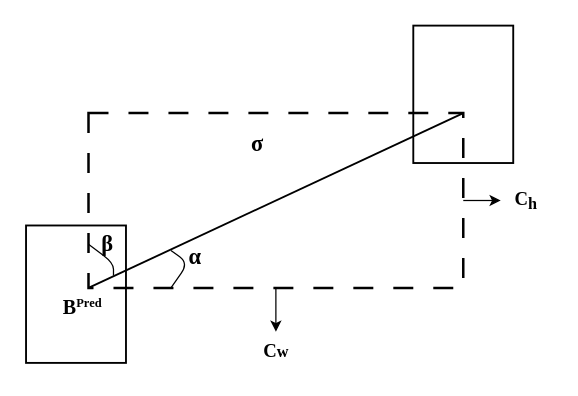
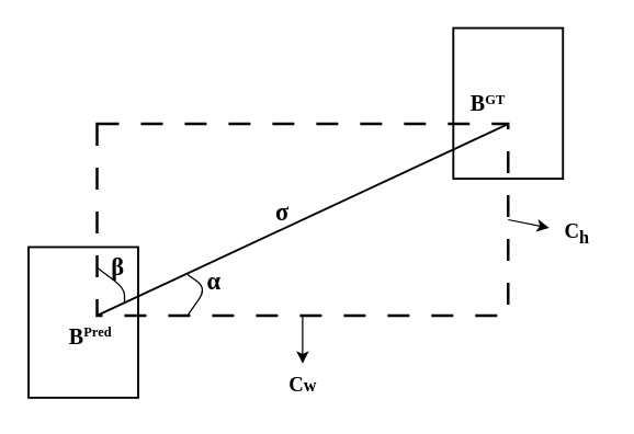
  <mxCell id="0" />
  <mxCell id="1" parent="0" />
  <mxCell id="2" value="" style="rounded=0;whiteSpace=wrap;html=1;fillColor=none;strokeWidth=1.5;fontFamily=Times New Roman;spacing=2;fontSize=13;fontStyle=1" vertex="1" parent="1"><mxGeometry x="20" y="180" width="80" height="110" as="geometry" /></mxCell>
  <mxCell id="3" value="" style="rounded=0;whiteSpace=wrap;html=1;fillColor=none;dashed=1;strokeWidth=2;dashPattern=8 8;fontFamily=Times New Roman;spacing=2;fontSize=13;fontStyle=1" vertex="1" parent="1"><mxGeometry x="70" y="90" width="300" height="140" as="geometry" /></mxCell>
  <mxCell id="4" value="" style="endArrow=none;html=1;rounded=0;exitX=0;exitY=1;exitDx=0;exitDy=0;entryX=1;entryY=0;entryDx=0;entryDy=0;strokeWidth=1.5;fontFamily=Times New Roman;spacing=2;fontSize=13;fontStyle=1" edge="1" parent="1" source="3" target="3"><mxGeometry width="50" height="50" relative="1" as="geometry"><mxPoint x="-40" y="240" as="sourcePoint" /><mxPoint x="10" y="190" as="targetPoint" /></mxGeometry></mxCell>
  <mxCell id="5" value="" style="rounded=0;whiteSpace=wrap;html=1;fillColor=none;strokeWidth=1.5;fontFamily=Times New Roman;spacing=2;fontSize=13;fontStyle=1" vertex="1" parent="1"><mxGeometry x="330" y="20" width="80" height="110" as="geometry" /></mxCell>
  <mxCell id="6" value="" style="endArrow=none;html=1;rounded=1;entryX=0;entryY=0.75;entryDx=0;entryDy=0;fontFamily=Times New Roman;spacing=2;fontSize=13;fontStyle=1" edge="1" parent="1" target="3"><mxGeometry width="50" height="50" relative="1" as="geometry"><mxPoint x="90" y="220" as="sourcePoint" /><mxPoint x="260" y="190" as="targetPoint" /><Array as="points"><mxPoint x="90" y="210" /></Array></mxGeometry></mxCell>
  <mxCell id="7" value="" style="endArrow=none;html=1;rounded=1;fontFamily=Times New Roman;spacing=2;fontSize=13;fontStyle=1" edge="1" parent="1"><mxGeometry width="50" height="50" relative="1" as="geometry"><mxPoint x="136" y="200" as="sourcePoint" /><mxPoint x="136" y="230" as="targetPoint" /><Array as="points"><mxPoint x="150" y="210" /></Array></mxGeometry></mxCell>
  <mxCell id="8" value="&lt;font style=&quot;&quot;&gt;&lt;font style=&quot;font-size: 16px;&quot;&gt;B&lt;/font&gt;&lt;sup style=&quot;&quot;&gt;&lt;font style=&quot;font-size: 10px;&quot;&gt;Pred&lt;/font&gt;&lt;/sup&gt;&lt;/font&gt;" style="text;html=1;align=center;verticalAlign=middle;resizable=0;points=[];autosize=1;strokeColor=none;fillColor=none;fontFamily=Times New Roman;spacing=2;fontSize=13;fontStyle=1" vertex="1" parent="1"><mxGeometry x="40" y="230" width="50" height="30" as="geometry" /></mxCell>
  <mxCell id="9" value="&lt;font style=&quot;font-size: 18px;&quot;&gt;α&lt;/font&gt;" style="text;html=1;align=center;verticalAlign=middle;resizable=0;points=[];autosize=1;strokeColor=none;fillColor=none;fontFamily=Times New Roman;spacing=2;fontSize=18;fontStyle=1" vertex="1" parent="1"><mxGeometry x="140" y="185" width="30" height="40" as="geometry" /></mxCell>
  <mxCell id="10" value="β" style="text;html=1;align=center;verticalAlign=middle;resizable=0;points=[];autosize=1;strokeColor=none;fillColor=none;fontFamily=Times New Roman;spacing=2;fontSize=18;fontStyle=1" vertex="1" parent="1"><mxGeometry x="70" y="175" width="30" height="40" as="geometry" /></mxCell>
- <mxCell id="11" value="σ" style="text;html=1;align=center;verticalAlign=middle;resizable=0;points=[];autosize=1;strokeColor=none;fillColor=none;fontFamily=Times New Roman;spacing=2;fontSize=18;fontStyle=1" vertex="1" parent="1"><mxGeometry x="190" y="95" width="30" height="40" as="geometry" /></mxCell>
- <mxCell id="13" value="&lt;font style=&quot;&quot;&gt;&lt;font style=&quot;font-size: 15px;&quot;&gt;C&lt;/font&gt;&lt;sub style=&quot;font-size: 13px;&quot;&gt;h&lt;/sub&gt;&lt;/font&gt;" style="text;html=1;align=center;verticalAlign=middle;resizable=0;points=[];autosize=1;strokeColor=none;fillColor=none;fontSize=13;fontFamily=Times New Roman;fontStyle=1" vertex="1" parent="1"><mxGeometry x="400" y="145" width="40" height="30" as="geometry" /></mxCell>
+ <mxCell id="11" value="σ" style="text;html=1;align=center;verticalAlign=middle;resizable=0;points=[];autosize=1;strokeColor=none;fillColor=none;fontFamily=Times New Roman;spacing=2;fontSize=18;fontStyle=1" vertex="1" parent="1"><mxGeometry x="190" y="135" width="30" height="40" as="geometry" /></mxCell>
+ <mxCell id="12" value="&lt;font style=&quot;&quot;&gt;&lt;font style=&quot;font-size: 16px;&quot;&gt;B&lt;/font&gt;&lt;sup style=&quot;&quot;&gt;&lt;font style=&quot;font-size: 10px;&quot;&gt;GT&lt;/font&gt;&lt;/sup&gt;&lt;/font&gt;" style="text;html=1;align=center;verticalAlign=middle;resizable=0;points=[];autosize=1;strokeColor=none;fillColor=none;fontFamily=Times New Roman;spacing=2;fontSize=13;fontStyle=1" vertex="1" parent="1"><mxGeometry x="330" y="60" width="50" height="30" as="geometry" /></mxCell>
+ <mxCell id="13" value="&lt;font style=&quot;&quot;&gt;&lt;font style=&quot;font-size: 15px;&quot;&gt;C&lt;/font&gt;&lt;sub style=&quot;font-size: 13px;&quot;&gt;h&lt;/sub&gt;&lt;/font&gt;" style="text;html=1;align=center;verticalAlign=middle;resizable=0;points=[];autosize=1;strokeColor=none;fillColor=none;fontSize=13;fontFamily=Times New Roman;fontStyle=1" vertex="1" parent="1"><mxGeometry x="400" y="155" width="40" height="30" as="geometry" /></mxCell>
  <mxCell id="14" value="&lt;font style=&quot;&quot;&gt;&lt;font style=&quot;font-size: 15px;&quot;&gt;C&lt;/font&gt;&lt;span style=&quot;font-size: 13px;&quot;&gt;w&lt;/span&gt;&lt;/font&gt;" style="text;html=1;align=center;verticalAlign=middle;resizable=0;points=[];autosize=1;strokeColor=none;fillColor=none;fontFamily=Times New Roman;spacing=2;fontSize=13;fontStyle=1" vertex="1" parent="1"><mxGeometry x="200" y="265" width="40" height="30" as="geometry" /></mxCell>
  <mxCell id="15" value="" style="endArrow=classic;html=1;rounded=0;exitX=0.5;exitY=1;exitDx=0;exitDy=0;" edge="1" parent="1" source="3"><mxGeometry width="50" height="50" relative="1" as="geometry"><mxPoint x="210" y="240" as="sourcePoint" /><mxPoint x="220" y="265" as="targetPoint" /></mxGeometry></mxCell>
  <mxCell id="16" value="" style="endArrow=classic;html=1;rounded=0;exitX=1;exitY=0.5;exitDx=0;exitDy=0;" edge="1" parent="1" source="3" target="13"><mxGeometry width="50" height="50" relative="1" as="geometry"><mxPoint x="230" y="240" as="sourcePoint" /><mxPoint x="230" y="275" as="targetPoint" /></mxGeometry></mxCell>
